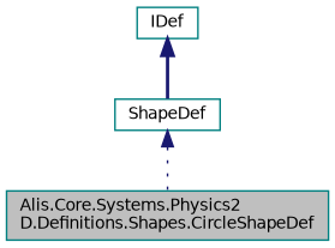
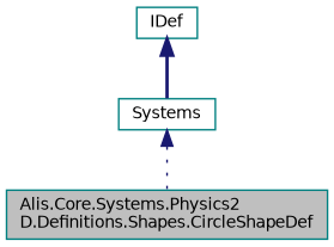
  digraph {
    node [color=teal fillcolor=white fontname=Helvetica fontsize=10 shape=record style=filled]
    edge [color=midnightblue dir=back fontname=Helvetica fontsize=10 labelfontname=Helvetica labelfontsize=10]
    n1 [fillcolor=grey75 fontcolor=black height=0.2 label="Alis.Core.Systems.Physics2\lD.Definitions.Shapes.CircleShapeDef" width=0.4]
-   n2 [height=0.2 label=ShapeDef width=0.4]
+   n2 [height=0.2 label=Systems width=0.4]
    n3 [height=0.2 label=IDef width=0.4]
    n2 -> n1 [style=dotted]
    n3 -> n2 [style=bold]
  }
